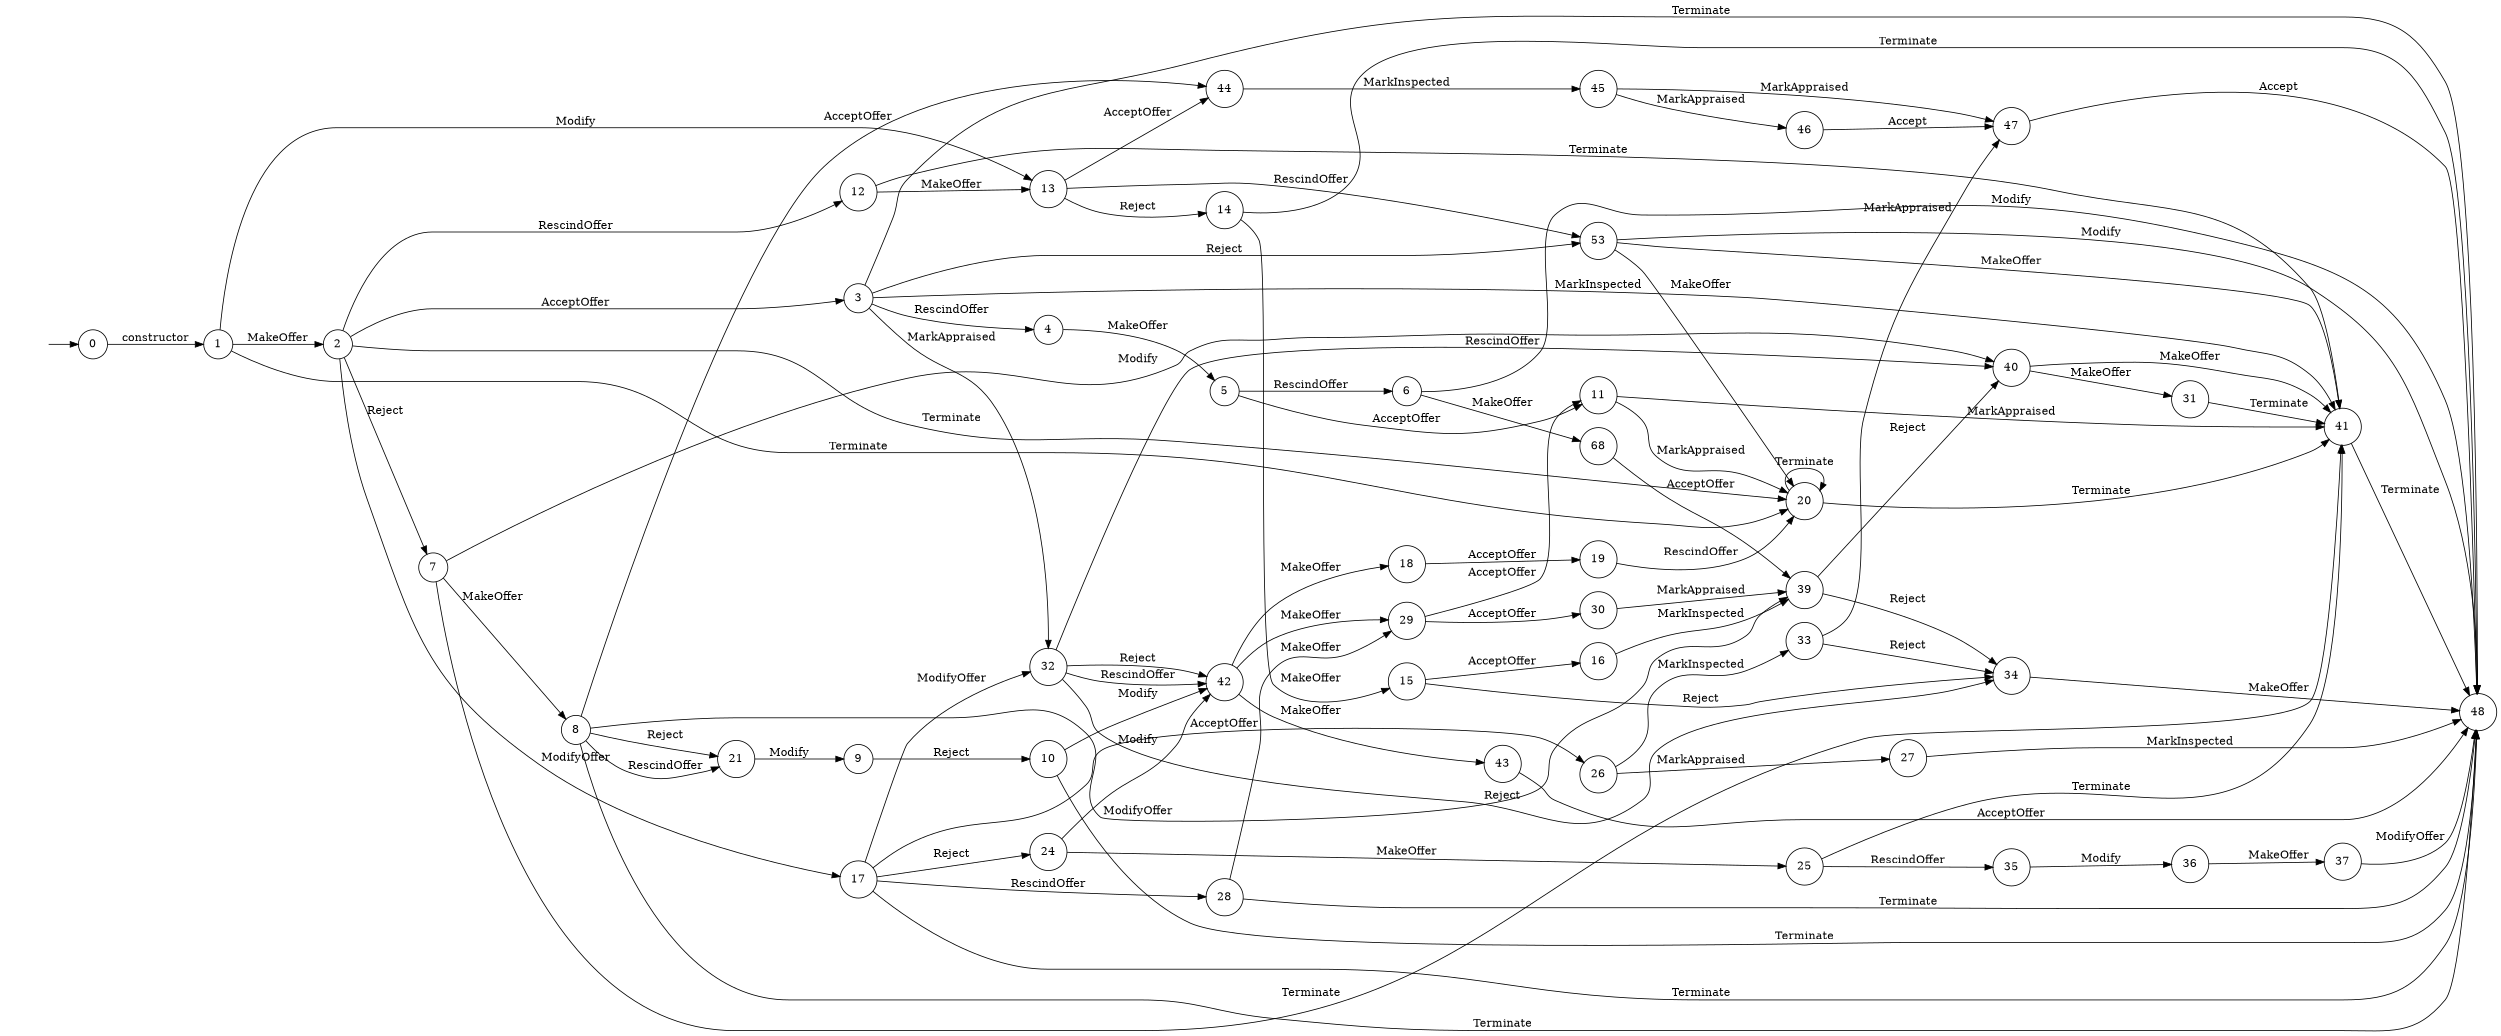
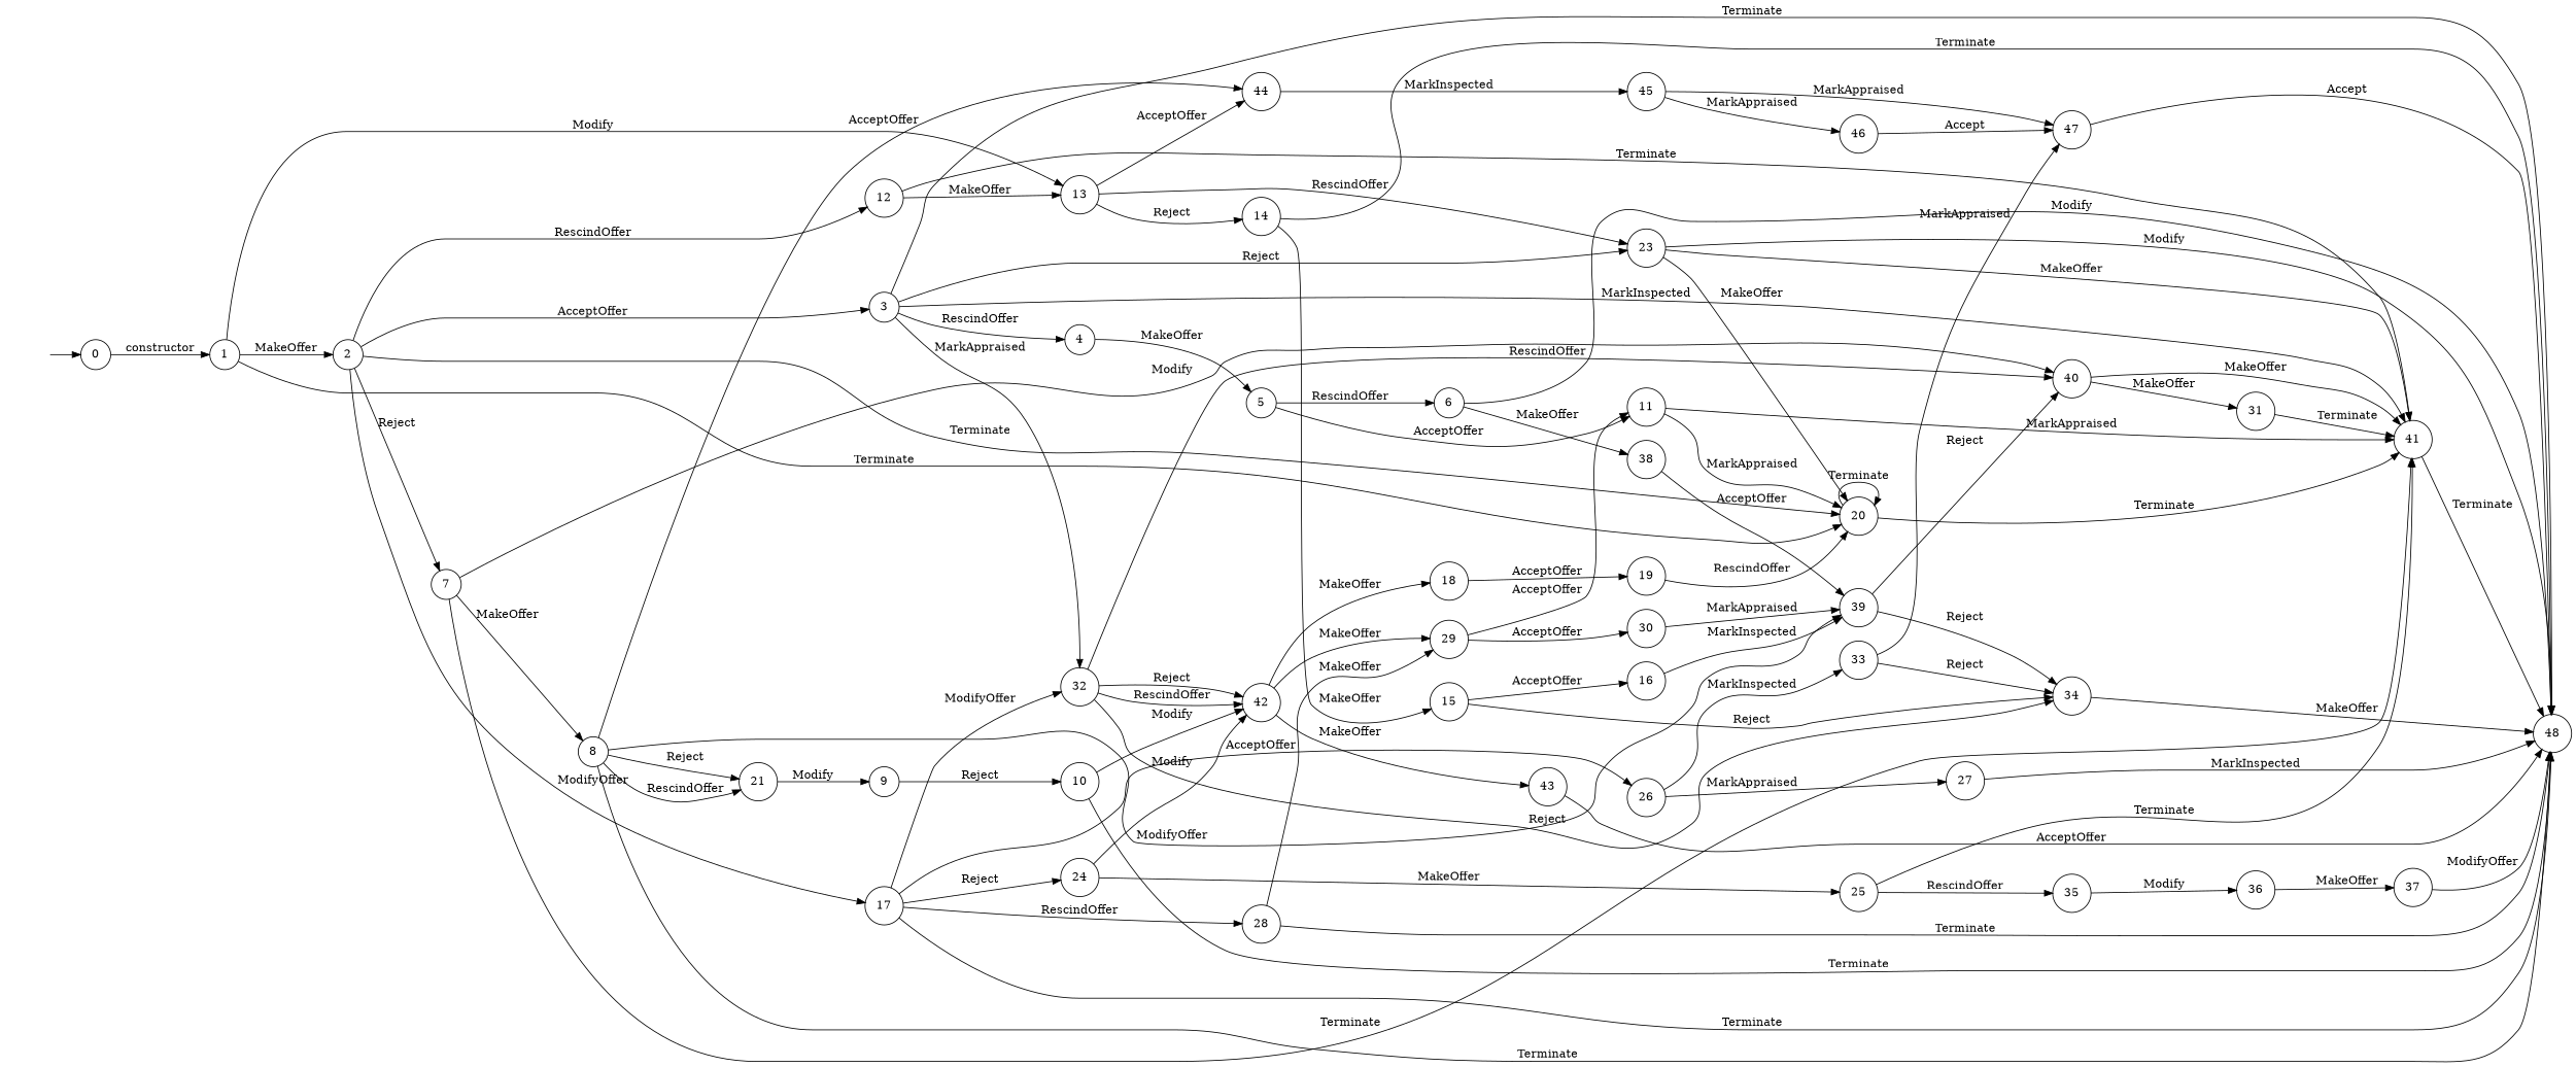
  digraph {
    rankdir=LR
    node [shape=circle]
    "" [shape=plaintext]
    n2 [label=0]
    n3 [label=1]
    n4 [label=34]
    n5 [label=48]
    n6 [label=21]
    n7 [label=9]
    n8 [label=10]
-   n9 [label=53]
+   n9 [label=23]
    n10 [label=20]
    n11 [label=41]
    n12 [label=43]
    n13 [label=37]
    n14 [label=35]
    n15 [label=36]
    n16 [label=42]
    n17 [label=18]
    n18 [label=29]
    n19 [label=19]
    n20 [label=11]
    n21 [label=30]
    n22 [label=6]
-   n23 [label=68]
+   n23 [label=38]
    n24 [label=39]
    n25 [label=32]
    n26 [label=40]
    n27 [label=31]
    n28 [label=26]
    n29 [label=27]
    n30 [label=33]
    n31 [label=47]
    n32 [label=8]
    n33 [label=44]
    n34 [label=45]
    n35 [label=13]
    n36 [label=14]
    n37 [label=15]
    n38 [label=2]
    n39 [label=7]
    n40 [label=12]
    n41 [label=17]
    n42 [label=3]
    n43 [label=25]
    n44 [label=16]
    n45 [label=46]
    n46 [label=28]
    n47 [label=24]
    n48 [label=4]
    n49 [label=5]
    "" -> n2
    n2 -> n3 [label=constructor]
    n3 -> n10 [label=Terminate]
    n3 -> n35 [label=Modify]
    n3 -> n38 [label=MakeOffer]
    n4 -> n5 [label=MakeOffer]
    n6 -> n7 [label=Modify]
    n7 -> n8 [label=Reject]
    n8 -> n5 [label=Terminate]
    n8 -> n16 [label=Modify]
    n9 -> n5 [label=Modify]
    n9 -> n10 [label=MakeOffer]
    n9 -> n11 [label=MakeOffer]
    n10 -> n10 [label=Terminate]
    n10 -> n11 [label=Terminate]
    n11 -> n5 [label=Terminate]
    n12 -> n5 [label=AcceptOffer]
    n13 -> n5 [label=ModifyOffer]
    n14 -> n15 [label=Modify]
    n15 -> n13 [label=MakeOffer]
    n16 -> n12 [label=MakeOffer]
    n16 -> n17 [label=MakeOffer]
    n16 -> n18 [label=MakeOffer]
    n17 -> n19 [label=AcceptOffer]
    n18 -> n20 [label=AcceptOffer]
    n18 -> n21 [label=AcceptOffer]
    n19 -> n10 [label=RescindOffer]
    n20 -> n10 [label=MarkAppraised]
    n20 -> n11 [label=MarkAppraised]
    n21 -> n24 [label=MarkAppraised]
    n22 -> n5 [label=Modify]
    n22 -> n23 [label=MakeOffer]
    n23 -> n24 [label=AcceptOffer]
    n24 -> n4 [label=Reject]
    n24 -> n26 [label=Reject]
    n25 -> n4 [label=Reject]
    n25 -> n16 [label=RescindOffer]
    n25 -> n16 [label=Reject]
    n25 -> n26 [label=RescindOffer]
    n26 -> n11 [label=MakeOffer]
    n26 -> n27 [label=MakeOffer]
    n27 -> n11 [label=Terminate]
    n28 -> n29 [label=MarkAppraised]
    n28 -> n30 [label=MarkInspected]
    n29 -> n5 [label=MarkInspected]
    n30 -> n4 [label=Reject]
    n30 -> n31 [label=MarkAppraised]
    n31 -> n5 [label=Accept]
    n32 -> n5 [label=Terminate]
    n32 -> n6 [label=RescindOffer]
    n32 -> n6 [label=Reject]
    n32 -> n24 [label=ModifyOffer]
    n32 -> n33 [label=AcceptOffer]
    n33 -> n34 [label=MarkInspected]
    n34 -> n31 [label=MarkAppraised]
    n34 -> n45 [label=MarkAppraised]
    n35 -> n9 [label=RescindOffer]
    n35 -> n33 [label=AcceptOffer]
    n35 -> n36 [label=Reject]
    n36 -> n5 [label=Terminate]
    n36 -> n37 [label=MakeOffer]
    n37 -> n4 [label=Reject]
    n37 -> n44 [label=AcceptOffer]
    n38 -> n10 [label=Terminate]
    n38 -> n39 [label=Reject]
    n38 -> n40 [label=RescindOffer]
    n38 -> n41 [label=ModifyOffer]
    n38 -> n42 [label=AcceptOffer]
    n39 -> n11 [label=Terminate]
    n39 -> n26 [label=Modify]
    n39 -> n32 [label=MakeOffer]
    n40 -> n11 [label=Terminate]
    n40 -> n35 [label=MakeOffer]
    n41 -> n5 [label=Terminate]
    n41 -> n25 [label=ModifyOffer]
    n41 -> n28 [label=AcceptOffer]
    n41 -> n46 [label=RescindOffer]
    n41 -> n47 [label=Reject]
    n42 -> n5 [label=Terminate]
    n42 -> n9 [label=Reject]
    n42 -> n11 [label=MarkInspected]
    n42 -> n25 [label=MarkAppraised]
    n42 -> n48 [label=RescindOffer]
    n43 -> n11 [label=Terminate]
    n43 -> n14 [label=RescindOffer]
    n44 -> n24 [label=MarkInspected]
    n45 -> n31 [label=Accept]
    n46 -> n5 [label=Terminate]
    n46 -> n18 [label=MakeOffer]
    n47 -> n16 [label=Modify]
    n47 -> n43 [label=MakeOffer]
    n48 -> n49 [label=MakeOffer]
    n49 -> n20 [label=AcceptOffer]
    n49 -> n22 [label=RescindOffer]
  }
